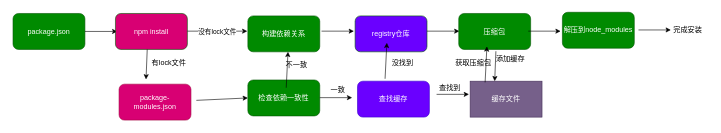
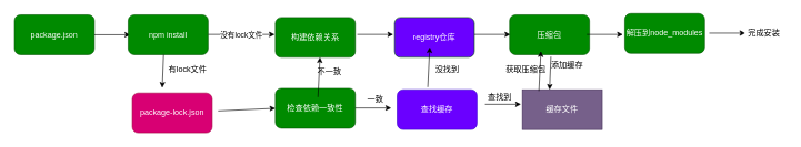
  <mxCell id="0" />
  <mxCell id="1" parent="0" />
  <mxCell id="2" value="package.json" style="rounded=1;whiteSpace=wrap;html=1;fillColor=#008a00;fontColor=#ffffff;strokeColor=#005700;" vertex="1" parent="1"><mxGeometry x="20" y="22" width="120" height="60" as="geometry" /></mxCell>
  <mxCell id="3" value="" style="endArrow=classic;html=1;strokeColor=#000000;" edge="1" parent="1"><mxGeometry width="50" height="50" relative="1" as="geometry"><mxPoint x="140" y="52" as="sourcePoint" /><mxPoint x="194" y="52" as="targetPoint" /></mxGeometry></mxCell>
- <mxCell id="4" value="npm install" style="rounded=1;whiteSpace=wrap;html=1;fillColor=#d80073;fontColor=#ffffff;strokeColor=#005700;" vertex="1" parent="1"><mxGeometry x="191" y="22" width="120" height="60" as="geometry" /></mxCell>
+ <mxCell id="4" value="npm install" style="rounded=1;whiteSpace=wrap;html=1;fillColor=#008a00;fontColor=#ffffff;strokeColor=#005700;" vertex="1" parent="1"><mxGeometry x="191" y="22" width="120" height="60" as="geometry" /></mxCell>
  <mxCell id="5" value="构建依赖关系" style="rounded=1;whiteSpace=wrap;html=1;fillColor=#008a00;fontColor=#ffffff;strokeColor=#005700;" vertex="1" parent="1"><mxGeometry x="412" y="26" width="120" height="60" as="geometry" /></mxCell>
  <mxCell id="6" value="没有lock文件" style="endArrow=classic;html=1;strokeColor=#000000;" edge="1" parent="1"><mxGeometry relative="1" as="geometry"><mxPoint x="311" y="51.5" as="sourcePoint" /><mxPoint x="411" y="51.5" as="targetPoint" /></mxGeometry></mxCell>
  <mxCell id="7" value="" style="endArrow=classic;html=1;strokeColor=#000000;" edge="1" parent="1"><mxGeometry width="50" height="50" relative="1" as="geometry"><mxPoint x="535" y="51.5" as="sourcePoint" /><mxPoint x="589" y="51.5" as="targetPoint" /></mxGeometry></mxCell>
  <mxCell id="8" value="registry仓库" style="rounded=1;whiteSpace=wrap;html=1;fillColor=#6a00ff;fontColor=#ffffff;strokeColor=#005700;" vertex="1" parent="1"><mxGeometry x="591" y="26" width="120" height="60" as="geometry" /></mxCell>
  <mxCell id="9" value="" style="endArrow=classic;html=1;strokeColor=#000000;" edge="1" parent="1"><mxGeometry width="50" height="50" relative="1" as="geometry"><mxPoint x="711" y="51.5" as="sourcePoint" /><mxPoint x="765" y="51.5" as="targetPoint" /></mxGeometry></mxCell>
  <mxCell id="10" value="压缩包" style="rounded=1;whiteSpace=wrap;html=1;fillColor=#008a00;fontColor=#ffffff;strokeColor=#005700;" vertex="1" parent="1"><mxGeometry x="764" y="22" width="120" height="60" as="geometry" /></mxCell>
  <mxCell id="11" value="解压到node_modules" style="rounded=1;whiteSpace=wrap;html=1;fillColor=#008a00;fontColor=#ffffff;strokeColor=#005700;" vertex="1" parent="1"><mxGeometry x="937" y="20" width="120" height="60" as="geometry" /></mxCell>
  <mxCell id="12" value="" style="endArrow=classic;html=1;strokeColor=#000000;" edge="1" parent="1"><mxGeometry width="50" height="50" relative="1" as="geometry"><mxPoint x="880" y="51.5" as="sourcePoint" /><mxPoint x="934" y="51.5" as="targetPoint" /></mxGeometry></mxCell>
  <mxCell id="13" value="" style="endArrow=classic;html=1;strokeColor=#000000;" edge="1" parent="1"><mxGeometry width="50" height="50" relative="1" as="geometry"><mxPoint x="1064" y="49.5" as="sourcePoint" /><mxPoint x="1118" y="49.5" as="targetPoint" /></mxGeometry></mxCell>
  <mxCell id="14" value="完成安装" style="text;html=1;align=center;verticalAlign=middle;resizable=0;points=[];autosize=1;strokeColor=none;fillColor=none;fontColor=#000000;" vertex="1" parent="1"><mxGeometry x="1113" y="37" width="66" height="26" as="geometry" /></mxCell>
  <mxCell id="15" value="" style="endArrow=classic;html=1;strokeColor=#000000;fontColor=#000000;" edge="1" parent="1"><mxGeometry width="50" height="50" relative="1" as="geometry"><mxPoint x="244" y="82" as="sourcePoint" /><mxPoint x="242" y="132" as="targetPoint" /></mxGeometry></mxCell>
  <mxCell id="16" value="有lock文件" style="text;html=1;align=center;verticalAlign=middle;resizable=0;points=[];autosize=1;strokeColor=none;fillColor=none;fontColor=#000000;" vertex="1" parent="1"><mxGeometry x="242" y="91" width="75" height="26" as="geometry" /></mxCell>
- <mxCell id="17" value="package-modules.json" style="rounded=1;whiteSpace=wrap;html=1;fontColor=#ffffff;fillColor=#d80073;strokeColor=#A50040;" vertex="1" parent="1"><mxGeometry x="197" y="140" width="120" height="60" as="geometry" /></mxCell>
+ <mxCell id="17" value="package-lock.json" style="rounded=1;whiteSpace=wrap;html=1;fontColor=#ffffff;fillColor=#d80073;strokeColor=#A50040;" vertex="1" parent="1"><mxGeometry x="197" y="140" width="120" height="60" as="geometry" /></mxCell>
  <mxCell id="18" value="" style="endArrow=classic;html=1;strokeColor=#000000;entryX=0;entryY=0.5;entryDx=0;entryDy=0;" edge="1" parent="1" target="19"><mxGeometry width="50" height="50" relative="1" as="geometry"><mxPoint x="326" y="167" as="sourcePoint" /><mxPoint x="380" y="167" as="targetPoint" /></mxGeometry></mxCell>
  <mxCell id="19" value="检查依赖一致性" style="rounded=1;whiteSpace=wrap;html=1;fontColor=#ffffff;fillColor=#008a00;strokeColor=#005700;" vertex="1" parent="1"><mxGeometry x="412" y="133" width="120" height="60" as="geometry" /></mxCell>
  <mxCell id="20" value="" style="endArrow=classic;html=1;strokeColor=#000000;fontColor=#000000;" edge="1" parent="1"><mxGeometry width="50" height="50" relative="1" as="geometry"><mxPoint x="476" y="146" as="sourcePoint" /><mxPoint x="479" y="86" as="targetPoint" /></mxGeometry></mxCell>
  <mxCell id="21" value="不一致" style="text;html=1;align=center;verticalAlign=middle;resizable=0;points=[];autosize=1;strokeColor=none;fillColor=none;fontColor=#000000;" vertex="1" parent="1"><mxGeometry x="466" y="94" width="54" height="26" as="geometry" /></mxCell>
  <mxCell id="22" value="" style="endArrow=classic;html=1;strokeColor=#000000;" edge="1" parent="1"><mxGeometry width="50" height="50" relative="1" as="geometry"><mxPoint x="532" y="162.5" as="sourcePoint" /><mxPoint x="586" y="162.5" as="targetPoint" /></mxGeometry></mxCell>
  <mxCell id="23" value="一致" style="text;html=1;align=center;verticalAlign=middle;resizable=0;points=[];autosize=1;strokeColor=none;fillColor=none;fontColor=#000000;" vertex="1" parent="1"><mxGeometry x="541" y="137" width="42" height="26" as="geometry" /></mxCell>
  <mxCell id="24" value="查找缓存" style="rounded=1;whiteSpace=wrap;html=1;fontColor=#ffffff;fillColor=#6a00ff;strokeColor=#3700CC;" vertex="1" parent="1"><mxGeometry x="595" y="135" width="120" height="60" as="geometry" /></mxCell>
  <mxCell id="25" value="" style="endArrow=classic;html=1;strokeColor=#000000;fontColor=#000000;" edge="1" parent="1"><mxGeometry width="50" height="50" relative="1" as="geometry"><mxPoint x="641" y="131" as="sourcePoint" /><mxPoint x="644" y="71" as="targetPoint" /></mxGeometry></mxCell>
  <mxCell id="26" value="没找到" style="text;html=1;align=center;verticalAlign=middle;resizable=0;points=[];autosize=1;strokeColor=none;fillColor=none;fontColor=#000000;" vertex="1" parent="1"><mxGeometry x="643" y="92" width="54" height="26" as="geometry" /></mxCell>
  <mxCell id="27" value="" style="endArrow=classic;html=1;strokeColor=#000000;" edge="1" parent="1"><mxGeometry width="50" height="50" relative="1" as="geometry"><mxPoint x="727" y="157" as="sourcePoint" /><mxPoint x="781" y="157" as="targetPoint" /></mxGeometry></mxCell>
  <mxCell id="28" value="查找到" style="text;html=1;align=center;verticalAlign=middle;resizable=0;points=[];autosize=1;strokeColor=none;fillColor=none;fontColor=#000000;" vertex="1" parent="1"><mxGeometry x="722" y="133" width="54" height="26" as="geometry" /></mxCell>
  <mxCell id="29" value="缓存文件" style="rounded=0;whiteSpace=wrap;html=1;fontColor=#ffffff;fillColor=#76608a;strokeColor=#432D57;" vertex="1" parent="1"><mxGeometry x="783" y="135" width="120" height="60" as="geometry" /></mxCell>
  <mxCell id="30" value="" style="endArrow=classic;html=1;strokeColor=#000000;fontColor=#000000;" edge="1" parent="1"><mxGeometry width="50" height="50" relative="1" as="geometry"><mxPoint x="826" y="85" as="sourcePoint" /><mxPoint x="824" y="135" as="targetPoint" /></mxGeometry></mxCell>
  <mxCell id="31" value="添加缓存" style="text;html=1;align=center;verticalAlign=middle;resizable=0;points=[];autosize=1;strokeColor=none;fillColor=none;fontColor=#000000;" vertex="1" parent="1"><mxGeometry x="817" y="85" width="66" height="26" as="geometry" /></mxCell>
  <mxCell id="32" value="" style="endArrow=classic;html=1;strokeColor=#000000;fontColor=#000000;" edge="1" parent="1"><mxGeometry width="50" height="50" relative="1" as="geometry"><mxPoint x="808" y="137" as="sourcePoint" /><mxPoint x="811" y="77" as="targetPoint" /></mxGeometry></mxCell>
  <mxCell id="33" value="获取压缩包" style="text;html=1;align=center;verticalAlign=middle;resizable=0;points=[];autosize=1;strokeColor=none;fillColor=none;fontColor=#000000;" vertex="1" parent="1"><mxGeometry x="749" y="92" width="78" height="26" as="geometry" /></mxCell>
